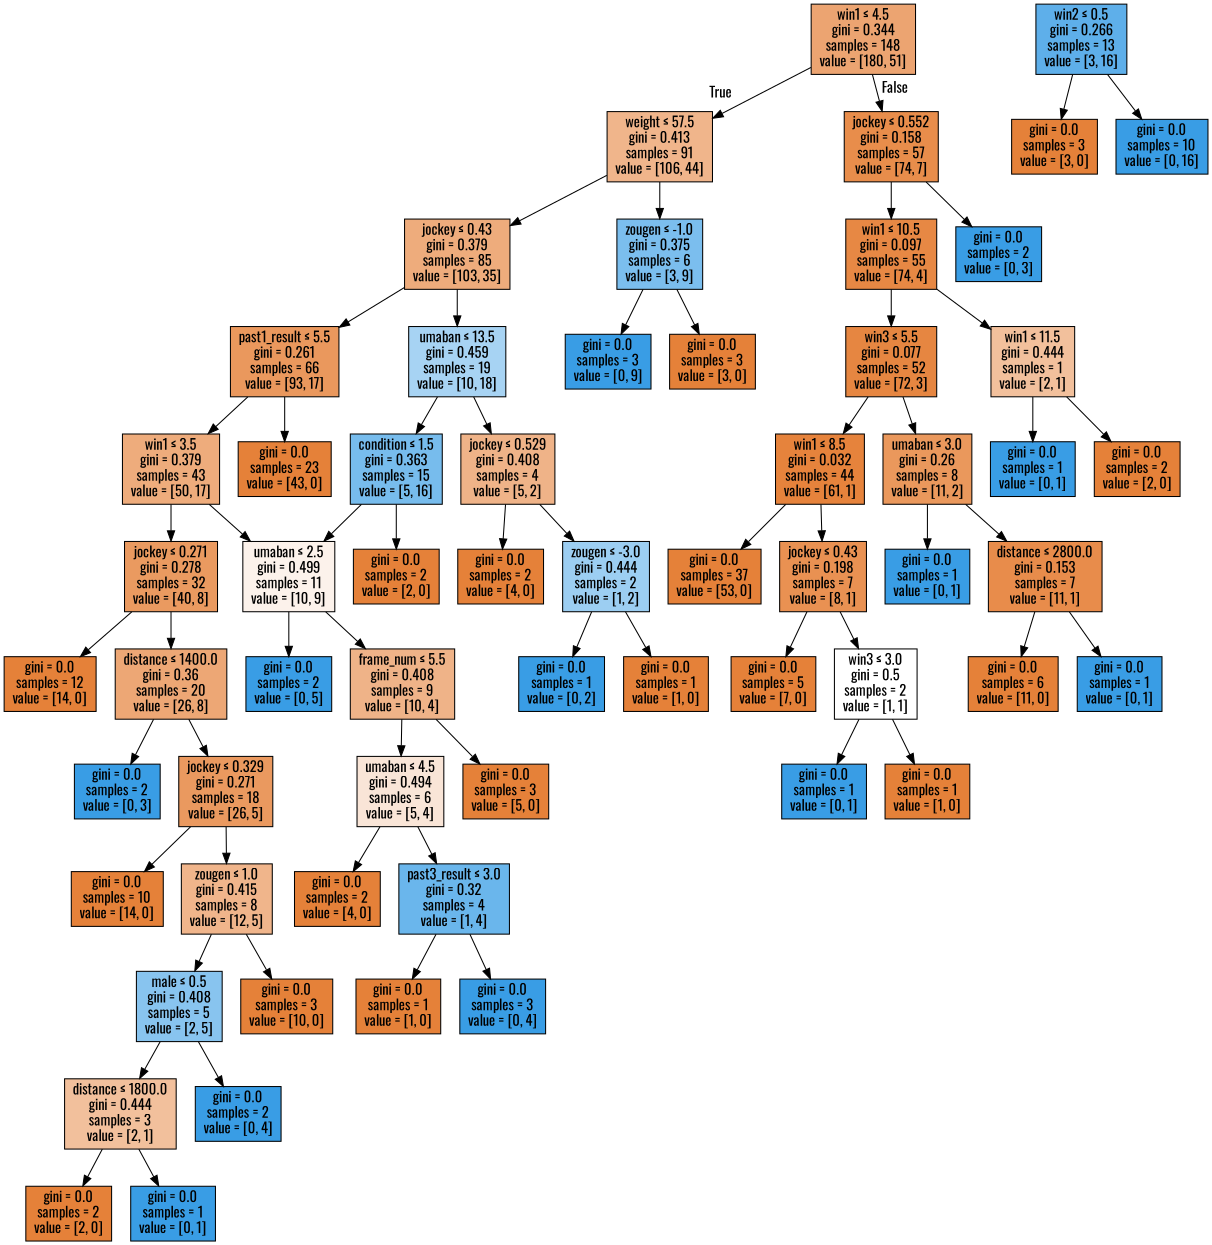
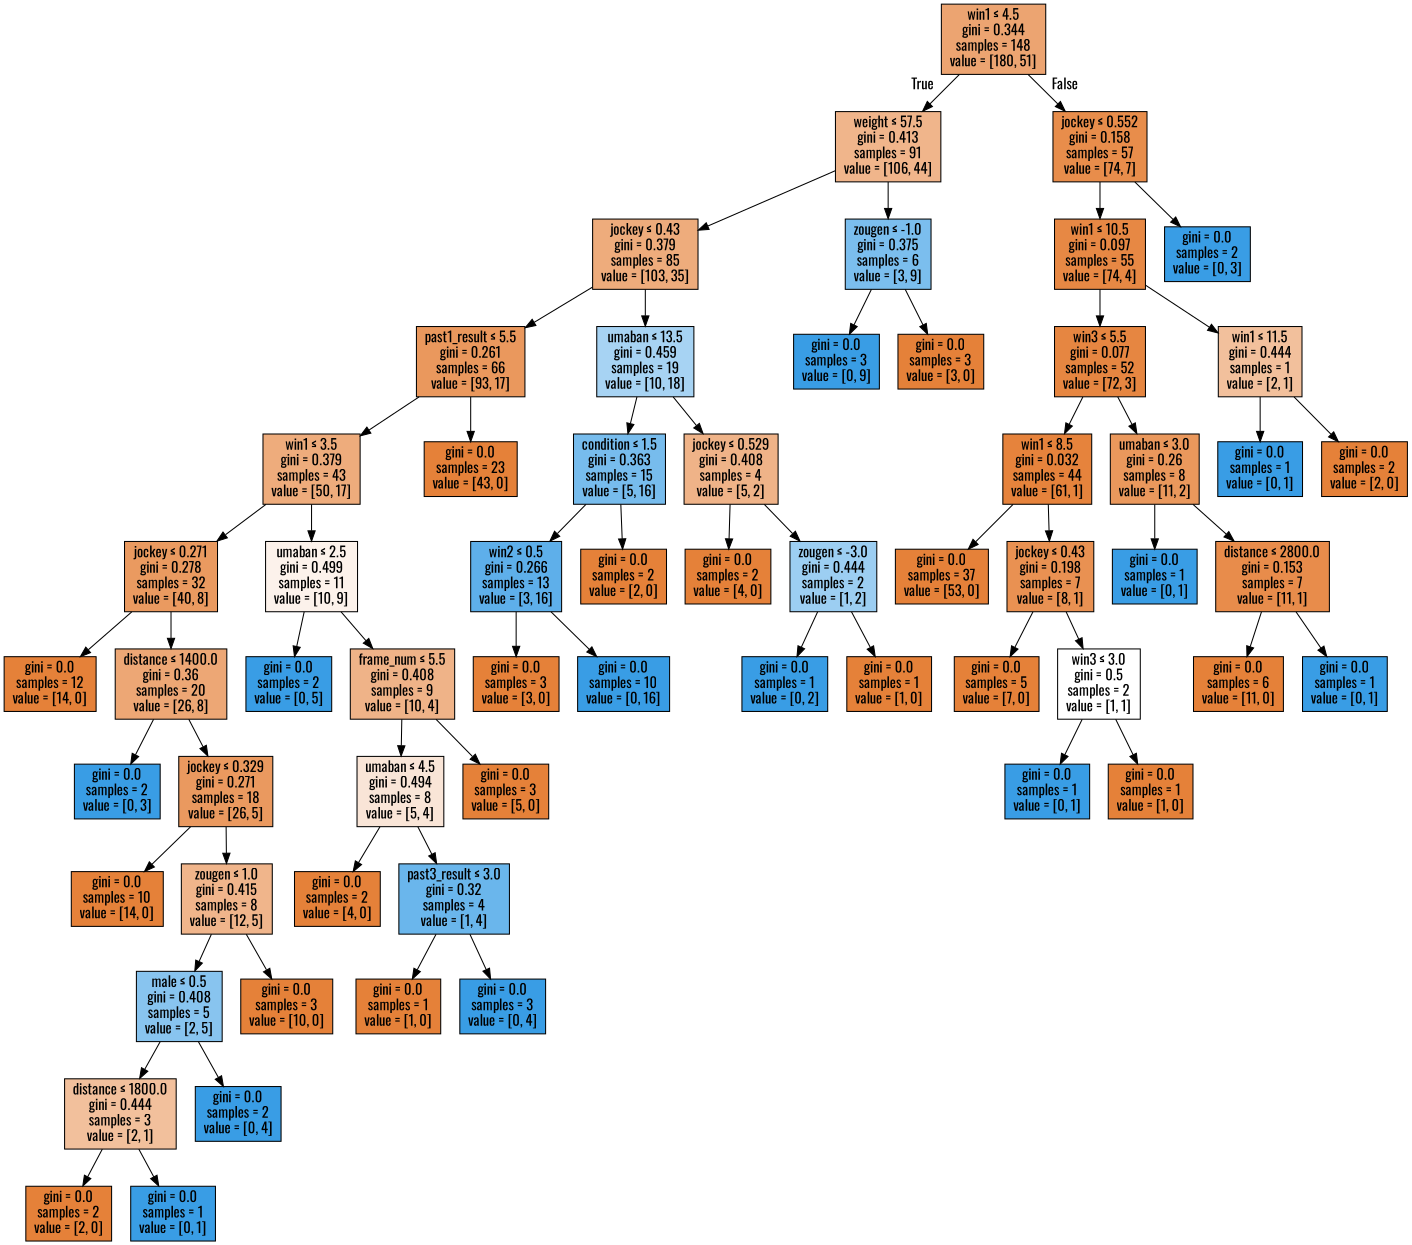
  digraph {
    fontname=Oswald
    node [color=black fillcolor="#e58139ff" fontname=Oswald shape=box style=filled]
    edge [fontname=Oswald]
    n1 [fillcolor="#e58139b7" label=<win1 &le; 4.5<br/>gini = 0.344<br/>samples = 148<br/>value = [180, 51]>]
    n2 [fillcolor="#e5813995" label=<weight &le; 57.5<br/>gini = 0.413<br/>samples = 91<br/>value = [106, 44]>]
    n3 [fillcolor="#e58139e7" label=<jockey &le; 0.552<br/>gini = 0.158<br/>samples = 57<br/>value = [74, 7]>]
    n4 [fillcolor="#e58139a8" label=<jockey &le; 0.43<br/>gini = 0.379<br/>samples = 85<br/>value = [103, 35]>]
    n5 [fillcolor="#399de5aa" label=<zougen &le; -1.0<br/>gini = 0.375<br/>samples = 6<br/>value = [3, 9]>]
    n6 [fillcolor="#e58139f1" label=<win1 &le; 10.5<br/>gini = 0.097<br/>samples = 55<br/>value = [74, 4]>]
    n7 [fillcolor="#399de5ff" label=<gini = 0.0<br/>samples = 2<br/>value = [0, 3]>]
    n8 [fillcolor="#e58139d0" label=<past1_result &le; 5.5<br/>gini = 0.261<br/>samples = 66<br/>value = [93, 17]>]
    n9 [fillcolor="#399de571" label=<umaban &le; 13.5<br/>gini = 0.459<br/>samples = 19<br/>value = [10, 18]>]
    n10 [fillcolor="#399de5ff" label=<gini = 0.0<br/>samples = 3<br/>value = [0, 9]>]
    n11 [label=<gini = 0.0<br/>samples = 3<br/>value = [3, 0]>]
    n12 [fillcolor="#e58139a8" label=<win1 &le; 3.5<br/>gini = 0.379<br/>samples = 43<br/>value = [50, 17]>]
    n13 [label=<gini = 0.0<br/>samples = 23<br/>value = [43, 0]>]
    n14 [fillcolor="#399de5af" label=<condition &le; 1.5<br/>gini = 0.363<br/>samples = 15<br/>value = [5, 16]>]
    n15 [fillcolor="#e5813999" label=<jockey &le; 0.529<br/>gini = 0.408<br/>samples = 4<br/>value = [5, 2]>]
    n16 [fillcolor="#e58139cc" label=<jockey &le; 0.271<br/>gini = 0.278<br/>samples = 32<br/>value = [40, 8]>]
    n17 [fillcolor="#e5813919" label=<umaban &le; 2.5<br/>gini = 0.499<br/>samples = 11<br/>value = [10, 9]>]
    n18 [label=<gini = 0.0<br/>samples = 12<br/>value = [14, 0]>]
    n19 [fillcolor="#e58139b1" label=<distance &le; 1400.0<br/>gini = 0.36<br/>samples = 20<br/>value = [26, 8]>]
    n20 [fillcolor="#399de5ff" label=<gini = 0.0<br/>samples = 2<br/>value = [0, 5]>]
    n21 [fillcolor="#e5813999" label=<frame_num &le; 5.5<br/>gini = 0.408<br/>samples = 9<br/>value = [10, 4]>]
    n22 [fillcolor="#399de5ff" label=<gini = 0.0<br/>samples = 2<br/>value = [0, 3]>]
    n23 [fillcolor="#e58139ce" label=<jockey &le; 0.329<br/>gini = 0.271<br/>samples = 18<br/>value = [26, 5]>]
    n24 [label=<gini = 0.0<br/>samples = 10<br/>value = [14, 0]>]
    n25 [fillcolor="#e5813995" label=<zougen &le; 1.0<br/>gini = 0.415<br/>samples = 8<br/>value = [12, 5]>]
    n26 [fillcolor="#399de599" label=<male &le; 0.5<br/>gini = 0.408<br/>samples = 5<br/>value = [2, 5]>]
    n27 [label=<gini = 0.0<br/>samples = 3<br/>value = [10, 0]>]
    n28 [fillcolor="#e581397f" label=<distance &le; 1800.0<br/>gini = 0.444<br/>samples = 3<br/>value = [2, 1]>]
    n29 [fillcolor="#399de5ff" label=<gini = 0.0<br/>samples = 2<br/>value = [0, 4]>]
    n30 [label=<gini = 0.0<br/>samples = 2<br/>value = [2, 0]>]
    n31 [fillcolor="#399de5ff" label=<gini = 0.0<br/>samples = 1<br/>value = [0, 1]>]
-   n32 [fillcolor="#e5813933" label=<umaban &le; 4.5<br/>gini = 0.494<br/>samples = 6<br/>value = [5, 4]>]
+   n32 [fillcolor="#e5813933" label=<umaban &le; 4.5<br/>gini = 0.494<br/>samples = 8<br/>value = [5, 4]>]
    n33 [label=<gini = 0.0<br/>samples = 3<br/>value = [5, 0]>]
    n34 [label=<gini = 0.0<br/>samples = 2<br/>value = [4, 0]>]
    n35 [fillcolor="#399de5bf" label=<past3_result &le; 3.0<br/>gini = 0.32<br/>samples = 4<br/>value = [1, 4]>]
    n36 [label=<gini = 0.0<br/>samples = 1<br/>value = [1, 0]>]
    n37 [fillcolor="#399de5ff" label=<gini = 0.0<br/>samples = 3<br/>value = [0, 4]>]
    n38 [fillcolor="#399de5cf" label=<win2 &le; 0.5<br/>gini = 0.266<br/>samples = 13<br/>value = [3, 16]>]
    n39 [label=<gini = 0.0<br/>samples = 2<br/>value = [2, 0]>]
    n40 [label=<gini = 0.0<br/>samples = 2<br/>value = [4, 0]>]
    n41 [fillcolor="#399de57f" label=<zougen &le; -3.0<br/>gini = 0.444<br/>samples = 2<br/>value = [1, 2]>]
    n42 [label=<gini = 0.0<br/>samples = 3<br/>value = [3, 0]>]
    n43 [fillcolor="#399de5ff" label=<gini = 0.0<br/>samples = 10<br/>value = [0, 16]>]
    n44 [fillcolor="#399de5ff" label=<gini = 0.0<br/>samples = 1<br/>value = [0, 2]>]
    n45 [label=<gini = 0.0<br/>samples = 1<br/>value = [1, 0]>]
    n46 [fillcolor="#e58139f4" label=<win3 &le; 5.5<br/>gini = 0.077<br/>samples = 52<br/>value = [72, 3]>]
    n47 [fillcolor="#e581397f" label=<win1 &le; 11.5<br/>gini = 0.444<br/>samples = 1<br/>value = [2, 1]>]
    n48 [fillcolor="#e58139fb" label=<win1 &le; 8.5<br/>gini = 0.032<br/>samples = 44<br/>value = [61, 1]>]
    n49 [fillcolor="#e58139d1" label=<umaban &le; 3.0<br/>gini = 0.26<br/>samples = 8<br/>value = [11, 2]>]
    n50 [fillcolor="#399de5ff" label=<gini = 0.0<br/>samples = 1<br/>value = [0, 1]>]
    n51 [label=<gini = 0.0<br/>samples = 2<br/>value = [2, 0]>]
    n52 [label=<gini = 0.0<br/>samples = 37<br/>value = [53, 0]>]
    n53 [fillcolor="#e58139df" label=<jockey &le; 0.43<br/>gini = 0.198<br/>samples = 7<br/>value = [8, 1]>]
    n54 [fillcolor="#399de5ff" label=<gini = 0.0<br/>samples = 1<br/>value = [0, 1]>]
    n55 [fillcolor="#e58139e8" label=<distance &le; 2800.0<br/>gini = 0.153<br/>samples = 7<br/>value = [11, 1]>]
    n56 [label=<gini = 0.0<br/>samples = 5<br/>value = [7, 0]>]
    n57 [fillcolor="#e5813900" label=<win3 &le; 3.0<br/>gini = 0.5<br/>samples = 2<br/>value = [1, 1]>]
    n58 [fillcolor="#399de5ff" label=<gini = 0.0<br/>samples = 1<br/>value = [0, 1]>]
    n59 [label=<gini = 0.0<br/>samples = 1<br/>value = [1, 0]>]
    n60 [label=<gini = 0.0<br/>samples = 6<br/>value = [11, 0]>]
    n61 [fillcolor="#399de5ff" label=<gini = 0.0<br/>samples = 1<br/>value = [0, 1]>]
    n1 -> n2 [headlabel=True labelangle=45 labeldistance=2.5]
    n1 -> n3 [headlabel=False labelangle=-45 labeldistance=2.5]
    n2 -> n4
    n2 -> n5
    n3 -> n6
    n3 -> n7
    n4 -> n8
    n4 -> n9
    n5 -> n10
    n5 -> n11
    n6 -> n46
    n6 -> n47
    n8 -> n12
    n8 -> n13
    n9 -> n14
    n9 -> n15
    n12 -> n16
    n12 -> n17
-   n14 -> n17
+   n14 -> n38
    n14 -> n39
    n15 -> n40
    n15 -> n41
    n16 -> n18
    n16 -> n19
    n17 -> n20
    n17 -> n21
    n19 -> n22
    n19 -> n23
    n21 -> n32
    n21 -> n33
    n23 -> n24
    n23 -> n25
    n25 -> n26
    n25 -> n27
    n26 -> n28
    n26 -> n29
    n28 -> n30
    n28 -> n31
    n32 -> n34
    n32 -> n35
    n35 -> n36
    n35 -> n37
    n38 -> n42
    n38 -> n43
    n41 -> n44
    n41 -> n45
    n46 -> n48
    n46 -> n49
    n47 -> n50
    n47 -> n51
    n48 -> n52
    n48 -> n53
    n49 -> n54
    n49 -> n55
    n53 -> n56
    n53 -> n57
    n55 -> n60
    n55 -> n61
    n57 -> n58
    n57 -> n59
  }
